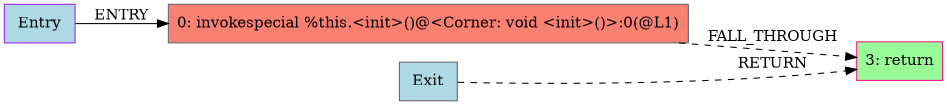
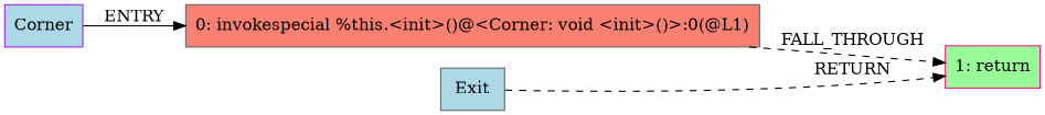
  digraph {
    rankdir=LR
    node [color=gray40 fillcolor=lightblue shape=box style=filled]
    edge [style=dashed]
-   Entry [color=purple]
+   Entry [color=purple label=Corner]
    "0: invokespecial %this.<init>()@<Corner: void <init>()>:0(@L1)" [fillcolor=salmon]
-   "1: return" [color=deeppink fillcolor=palegreen label="3: return"]
+   "1: return" [color=deeppink fillcolor=palegreen]
    Exit
    Entry -> "0: invokespecial %this.<init>()@<Corner: void <init>()>:0(@L1)" [label=ENTRY style=solid]
    "0: invokespecial %this.<init>()@<Corner: void <init>()>:0(@L1)" -> "1: return" [label=FALL_THROUGH]
    Exit -> "1: return" [label=RETURN]
  }
